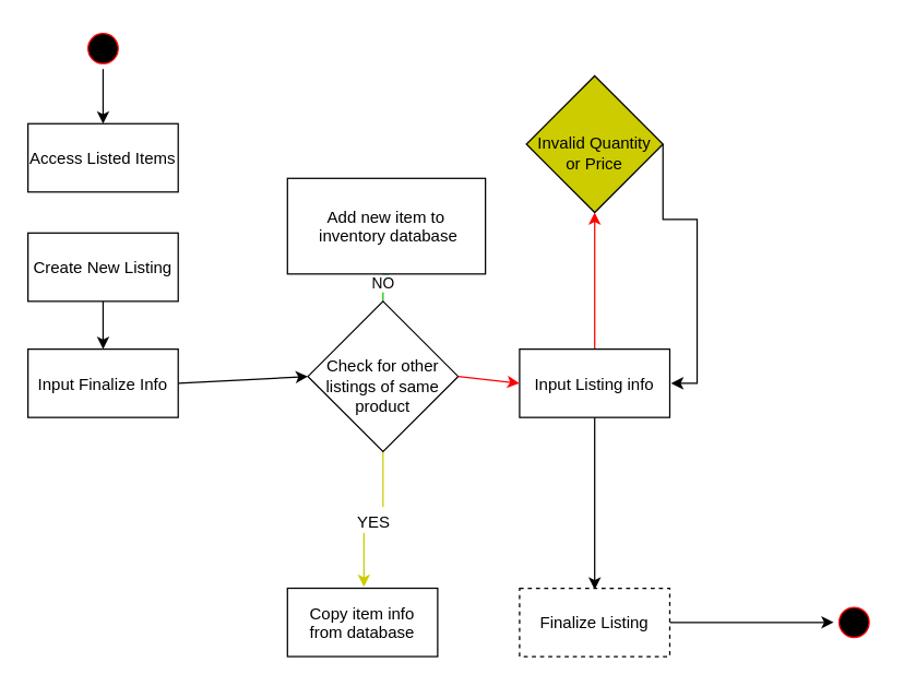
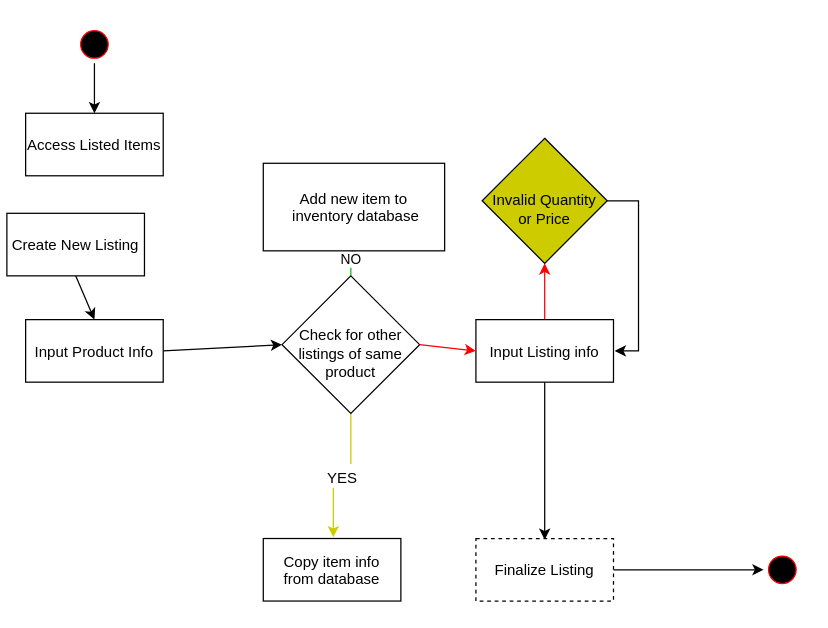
  <mxCell id="0" />
  <mxCell id="1" parent="0" />
  <mxCell id="2" value="" style="endArrow=classic;html=1;rounded=0;fontSize=16;exitX=0.5;exitY=1;exitDx=0;exitDy=0;entryX=0.5;entryY=0;entryDx=0;entryDy=0;" parent="1" source="5" target="6" edge="1"><mxGeometry width="50" height="50" relative="1" as="geometry"><mxPoint x="290" y="530" as="sourcePoint" /><mxPoint x="340" y="480" as="targetPoint" /></mxGeometry></mxCell>
  <mxCell id="3" value="" style="endArrow=classic;html=1;rounded=0;exitX=1;exitY=0.5;exitDx=0;exitDy=0;entryX=0;entryY=0.5;entryDx=0;entryDy=0;" parent="1" source="11" target="10" edge="1"><mxGeometry width="50" height="50" relative="1" as="geometry"><mxPoint x="210" y="530" as="sourcePoint" /><mxPoint x="260" y="480" as="targetPoint" /></mxGeometry></mxCell>
  <mxCell id="4" value="" style="endArrow=classic;html=1;rounded=0;exitX=0.5;exitY=1;exitDx=0;exitDy=0;entryX=0.5;entryY=0;entryDx=0;entryDy=0;" parent="1" source="7" target="11" edge="1"><mxGeometry width="50" height="50" relative="1" as="geometry"><mxPoint x="70" y="270" as="sourcePoint" /><mxPoint x="120" y="220" as="targetPoint" /></mxGeometry></mxCell>
  <mxCell id="5" value="" style="ellipse;shape=startState;fillColor=#000000;strokeColor=#ff0000;" parent="1" vertex="1"><mxGeometry x="60" y="20" width="30" height="30" as="geometry" /></mxCell>
  <mxCell id="6" value="Access Listed Items" style="" parent="1" vertex="1"><mxGeometry x="20" y="90" width="110" height="50" as="geometry" /></mxCell>
- <mxCell id="7" value="Create New Listing" style="" parent="1" vertex="1"><mxGeometry x="20" y="170" width="110" height="50" as="geometry" /></mxCell>
+ <mxCell id="7" value="Create New Listing" style="" parent="1" vertex="1"><mxGeometry x="5" y="170" width="110" height="50" as="geometry" /></mxCell>
  <mxCell id="8" value="&lt;font style=&quot;font-size: 12px;&quot;&gt;YES&lt;/font&gt;" style="edgeStyle=orthogonalEdgeStyle;rounded=0;orthogonalLoop=1;jettySize=auto;html=1;fontSize=16;strokeColor=#CCCC00;entryX=0.509;entryY=-0.02;entryDx=0;entryDy=0;entryPerimeter=0;" parent="1" source="10" target="12" edge="1"><mxGeometry relative="1" as="geometry" /></mxCell>
  <mxCell id="9" value="NO" style="edgeStyle=orthogonalEdgeStyle;rounded=0;orthogonalLoop=1;jettySize=auto;html=1;entryX=0.5;entryY=1.06;entryDx=0;entryDy=0;entryPerimeter=0;strokeColor=#00CC00;" edge="1" parent="1" source="10" target="13"><mxGeometry relative="1" as="geometry" /></mxCell>
  <mxCell id="10" value="&lt;div&gt;&lt;br&gt;&lt;/div&gt;&lt;div&gt;Check for other listings of same product&lt;/div&gt;" style="rhombus;whiteSpace=wrap;html=1;fillColor=rgb(255, 255, 255);" parent="1" vertex="1"><mxGeometry x="225" y="220" width="110" height="110" as="geometry" /></mxCell>
- <mxCell id="11" value="Input Finalize Info" style="" parent="1" vertex="1"><mxGeometry x="20" y="255" width="110" height="50" as="geometry" /></mxCell>
+ <mxCell id="11" value="Input Product Info" style="" parent="1" vertex="1"><mxGeometry x="20" y="255" width="110" height="50" as="geometry" /></mxCell>
  <mxCell id="12" value="Copy item info&#10;from database" style="" parent="1" vertex="1"><mxGeometry x="210" y="430" width="110" height="50" as="geometry" /></mxCell>
  <mxCell id="13" value="Add new item to&#10; inventory database" style="" parent="1" vertex="1"><mxGeometry x="210" y="130" width="145" height="70" as="geometry" /></mxCell>
  <mxCell id="14" style="edgeStyle=orthogonalEdgeStyle;rounded=0;orthogonalLoop=1;jettySize=auto;html=1;entryX=0.5;entryY=1;entryDx=0;entryDy=0;strokeColor=#FF0000;" edge="1" parent="1" source="16" target="19"><mxGeometry relative="1" as="geometry" /></mxCell>
  <mxCell id="15" value="" style="edgeStyle=orthogonalEdgeStyle;rounded=0;orthogonalLoop=1;jettySize=auto;html=1;entryX=0.5;entryY=0.02;entryDx=0;entryDy=0;entryPerimeter=0;" edge="1" parent="1" source="16" target="21"><mxGeometry relative="1" as="geometry" /></mxCell>
  <mxCell id="16" value="Input Listing info" style="" parent="1" vertex="1"><mxGeometry x="380" y="255" width="110" height="50" as="geometry" /></mxCell>
  <mxCell id="17" value="" style="endArrow=classic;html=1;rounded=0;fontSize=16;exitX=1;exitY=0.5;exitDx=0;exitDy=0;strokeColor=#FF0000;" parent="1" source="10" edge="1"><mxGeometry width="50" height="50" relative="1" as="geometry"><mxPoint x="410" y="530" as="sourcePoint" /><mxPoint x="380" y="280" as="targetPoint" /></mxGeometry></mxCell>
  <mxCell id="18" style="edgeStyle=orthogonalEdgeStyle;rounded=0;orthogonalLoop=1;jettySize=auto;html=1;entryX=1.009;entryY=0.5;entryDx=0;entryDy=0;entryPerimeter=0;exitX=1;exitY=0.5;exitDx=0;exitDy=0;" edge="1" parent="1" source="19" target="16"><mxGeometry relative="1" as="geometry"><Array as="points"><mxPoint x="510" y="160" /><mxPoint x="510" y="280" /></Array></mxGeometry></mxCell>
- <mxCell id="19" value="&lt;div&gt;&lt;br&gt;&lt;/div&gt;&lt;div&gt;Invalid Quantity &lt;br&gt;&lt;/div&gt;&lt;div&gt;or Price&lt;/div&gt;" style="rhombus;whiteSpace=wrap;html=1;fillColor=#CCCC00;strokeColor=#000000;" parent="1" vertex="1"><mxGeometry x="385" y="55" width="100" height="100" as="geometry" /></mxCell>
+ <mxCell id="19" value="&lt;div&gt;&lt;br&gt;&lt;/div&gt;&lt;div&gt;Invalid Quantity &lt;br&gt;&lt;/div&gt;&lt;div&gt;or Price&lt;/div&gt;" style="rhombus;whiteSpace=wrap;html=1;fillColor=#CCCC00;strokeColor=#000000;" parent="1" vertex="1"><mxGeometry x="385" y="110" width="100" height="100" as="geometry" /></mxCell>
  <mxCell id="20" style="edgeStyle=orthogonalEdgeStyle;rounded=0;orthogonalLoop=1;jettySize=auto;html=1;entryX=0;entryY=0.5;entryDx=0;entryDy=0;" edge="1" parent="1" source="21" target="22"><mxGeometry relative="1" as="geometry" /></mxCell>
  <mxCell id="21" value="Finalize Listing" style="fillColor=rgb(255, 255, 255);strokeColor=rgb(0, 0, 0);fontColor=rgb(0, 0, 0);dashed=1;" vertex="1" parent="1"><mxGeometry x="380" y="430" width="110" height="50" as="geometry" /></mxCell>
  <mxCell id="22" value="" style="ellipse;shape=startState;fillColor=#000000;strokeColor=#ff0000;" vertex="1" parent="1"><mxGeometry x="610" y="440" width="30" height="30" as="geometry" /></mxCell>
